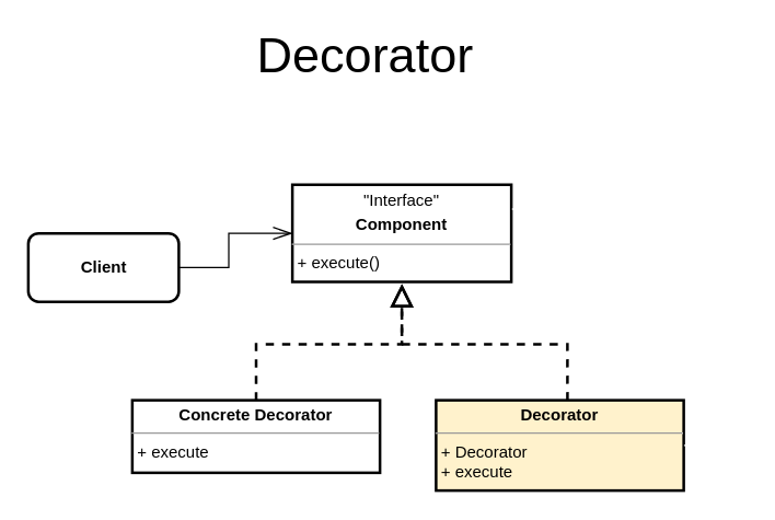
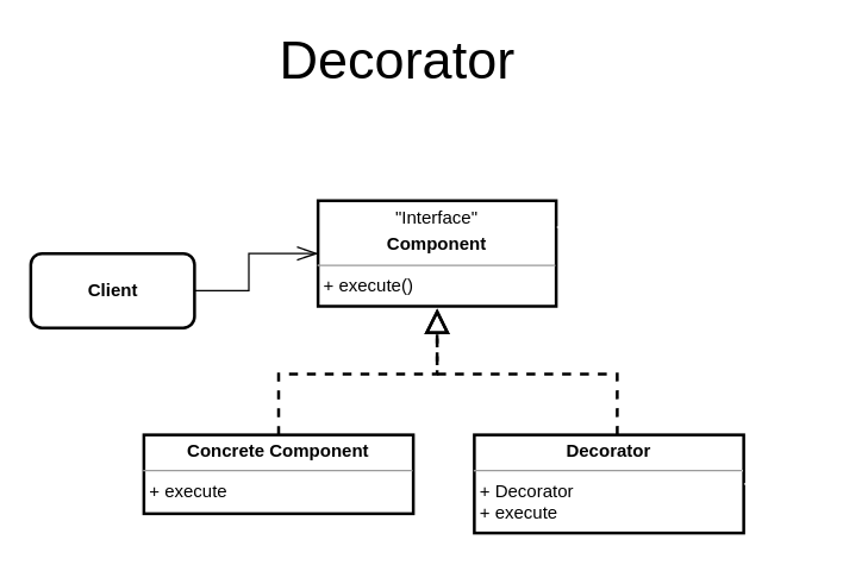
  <mxCell id="0" />
  <mxCell id="1" parent="0" />
  <mxCell id="2" value="&lt;p style=&quot;margin: 0px ; margin-top: 4px ; text-align: center&quot;&gt;&quot;Interface&quot;&lt;/p&gt;&lt;p style=&quot;margin: 0px ; margin-top: 4px ; text-align: center&quot;&gt;&lt;b&gt;Component&lt;/b&gt;&lt;/p&gt;&lt;hr size=&quot;1&quot;&gt;&lt;p style=&quot;margin: 0px ; margin-left: 4px&quot;&gt;+ execute()&lt;/p&gt;&lt;p style=&quot;margin: 0px ; margin-left: 4px&quot;&gt;&lt;br&gt;&lt;/p&gt;" style="verticalAlign=top;align=left;overflow=fill;fontSize=12;fontFamily=Helvetica;html=1;strokeWidth=2;" parent="1" vertex="1"><mxGeometry x="213" y="134.5" width="160" height="71" as="geometry" /></mxCell>
  <mxCell id="3" style="edgeStyle=orthogonalEdgeStyle;rounded=0;orthogonalLoop=1;jettySize=auto;html=1;entryX=0;entryY=0.5;entryDx=0;entryDy=0;endSize=12;endArrow=openThin;endFill=0;startSize=12;" parent="1" source="4" target="2" edge="1"><mxGeometry relative="1" as="geometry"><mxPoint x="152" y="148.5" as="targetPoint" /></mxGeometry></mxCell>
  <mxCell id="4" value="&lt;b&gt;Client&lt;/b&gt;" style="html=1;rounded=1;strokeWidth=2;" parent="1" vertex="1"><mxGeometry x="20" y="170" width="110" height="50" as="geometry" /></mxCell>
  <mxCell id="5" value="Decorator" style="text;html=1;strokeColor=none;fillColor=none;align=center;verticalAlign=middle;whiteSpace=wrap;rounded=0;fontSize=36;fontStyle=0;spacingTop=0;spacingLeft=0;" parent="1" vertex="1"><mxGeometry x="159" y="20" width="215" height="40" as="geometry" /></mxCell>
  <mxCell id="6" style="edgeStyle=orthogonalEdgeStyle;rounded=0;orthogonalLoop=1;jettySize=auto;html=1;entryX=0.5;entryY=1;entryDx=0;entryDy=0;dashed=1;strokeWidth=2;endArrow=block;endFill=0;endSize=12;startSize=12;" parent="1" edge="1"><mxGeometry relative="1" as="geometry"><mxPoint x="414.034" y="292" as="sourcePoint" /><Array as="points"><mxPoint x="414" y="251" /><mxPoint x="293" y="251" /></Array><mxPoint x="293" y="207" as="targetPoint" /></mxGeometry></mxCell>
  <mxCell id="7" style="edgeStyle=orthogonalEdgeStyle;rounded=0;orthogonalLoop=1;jettySize=auto;html=1;entryX=0.5;entryY=1;entryDx=0;entryDy=0;dashed=1;strokeWidth=2;endArrow=block;endFill=0;endSize=12;startSize=12;" parent="1" edge="1"><mxGeometry relative="1" as="geometry"><mxPoint x="186.5" y="292" as="sourcePoint" /><mxPoint x="293" y="207" as="targetPoint" /><Array as="points"><mxPoint x="187" y="251" /><mxPoint x="293" y="251" /></Array></mxGeometry></mxCell>
- <mxCell id="8" value="&lt;p style=&quot;margin: 0px ; margin-top: 4px ; text-align: center&quot;&gt;&lt;span style=&quot;font-weight: 700&quot;&gt;Concrete Decorator&lt;/span&gt;&lt;br&gt;&lt;/p&gt;&lt;hr size=&quot;1&quot;&gt;&lt;p style=&quot;margin: 0px ; margin-left: 4px&quot;&gt;+ execute&lt;/p&gt;" style="verticalAlign=top;align=left;overflow=fill;fontSize=12;fontFamily=Helvetica;html=1;strokeWidth=2;" parent="1" vertex="1"><mxGeometry x="96" y="292" width="181" height="53" as="geometry" /></mxCell>
- <mxCell id="9" value="&lt;p style=&quot;margin: 0px ; margin-top: 4px ; text-align: center&quot;&gt;&lt;span style=&quot;font-weight: 700&quot;&gt;Decorator&lt;/span&gt;&lt;br&gt;&lt;/p&gt;&lt;hr size=&quot;1&quot;&gt;&lt;p style=&quot;margin: 0px 0px 0px 4px&quot;&gt;+ Decorator&lt;br&gt;&lt;/p&gt;&lt;p style=&quot;margin: 0px 0px 0px 4px&quot;&gt;+ execute&lt;/p&gt;" style="verticalAlign=top;align=left;overflow=fill;fontSize=12;fontFamily=Helvetica;html=1;strokeWidth=2;fillColor=#fff2cc;" parent="1" vertex="1"><mxGeometry x="318" y="292" width="181" height="66" as="geometry" /></mxCell>
+ <mxCell id="8" value="&lt;p style=&quot;margin: 0px ; margin-top: 4px ; text-align: center&quot;&gt;&lt;span style=&quot;font-weight: 700&quot;&gt;Concrete Component&lt;/span&gt;&lt;br&gt;&lt;/p&gt;&lt;hr size=&quot;1&quot;&gt;&lt;p style=&quot;margin: 0px ; margin-left: 4px&quot;&gt;+ execute&lt;/p&gt;" style="verticalAlign=top;align=left;overflow=fill;fontSize=12;fontFamily=Helvetica;html=1;strokeWidth=2;" parent="1" vertex="1"><mxGeometry x="96" y="292" width="181" height="53" as="geometry" /></mxCell>
+ <mxCell id="9" value="&lt;p style=&quot;margin: 0px ; margin-top: 4px ; text-align: center&quot;&gt;&lt;span style=&quot;font-weight: 700&quot;&gt;Decorator&lt;/span&gt;&lt;br&gt;&lt;/p&gt;&lt;hr size=&quot;1&quot;&gt;&lt;p style=&quot;margin: 0px 0px 0px 4px&quot;&gt;+ Decorator&lt;br&gt;&lt;/p&gt;&lt;p style=&quot;margin: 0px 0px 0px 4px&quot;&gt;+ execute&lt;/p&gt;" style="verticalAlign=top;align=left;overflow=fill;fontSize=12;fontFamily=Helvetica;html=1;strokeWidth=2;" parent="1" vertex="1"><mxGeometry x="318" y="292" width="181" height="66" as="geometry" /></mxCell>
  <mxCell id="10" value="" style="endArrow=block;startArrow=diamondThin;html=1;strokeColor=#FFFFFF;exitX=1;exitY=0.5;exitDx=0;exitDy=0;entryX=1;entryY=0.25;entryDx=0;entryDy=0;rounded=0;endFill=0;startFill=0;endSize=12;startSize=16;fillColor=#FFF;" parent="1" source="9" target="2" edge="1"><mxGeometry width="50" height="50" relative="1" as="geometry"><mxPoint x="566" y="280" as="sourcePoint" /><mxPoint x="616" y="230" as="targetPoint" /><Array as="points"><mxPoint x="544" y="325" /><mxPoint x="544" y="152" /></Array></mxGeometry></mxCell>
